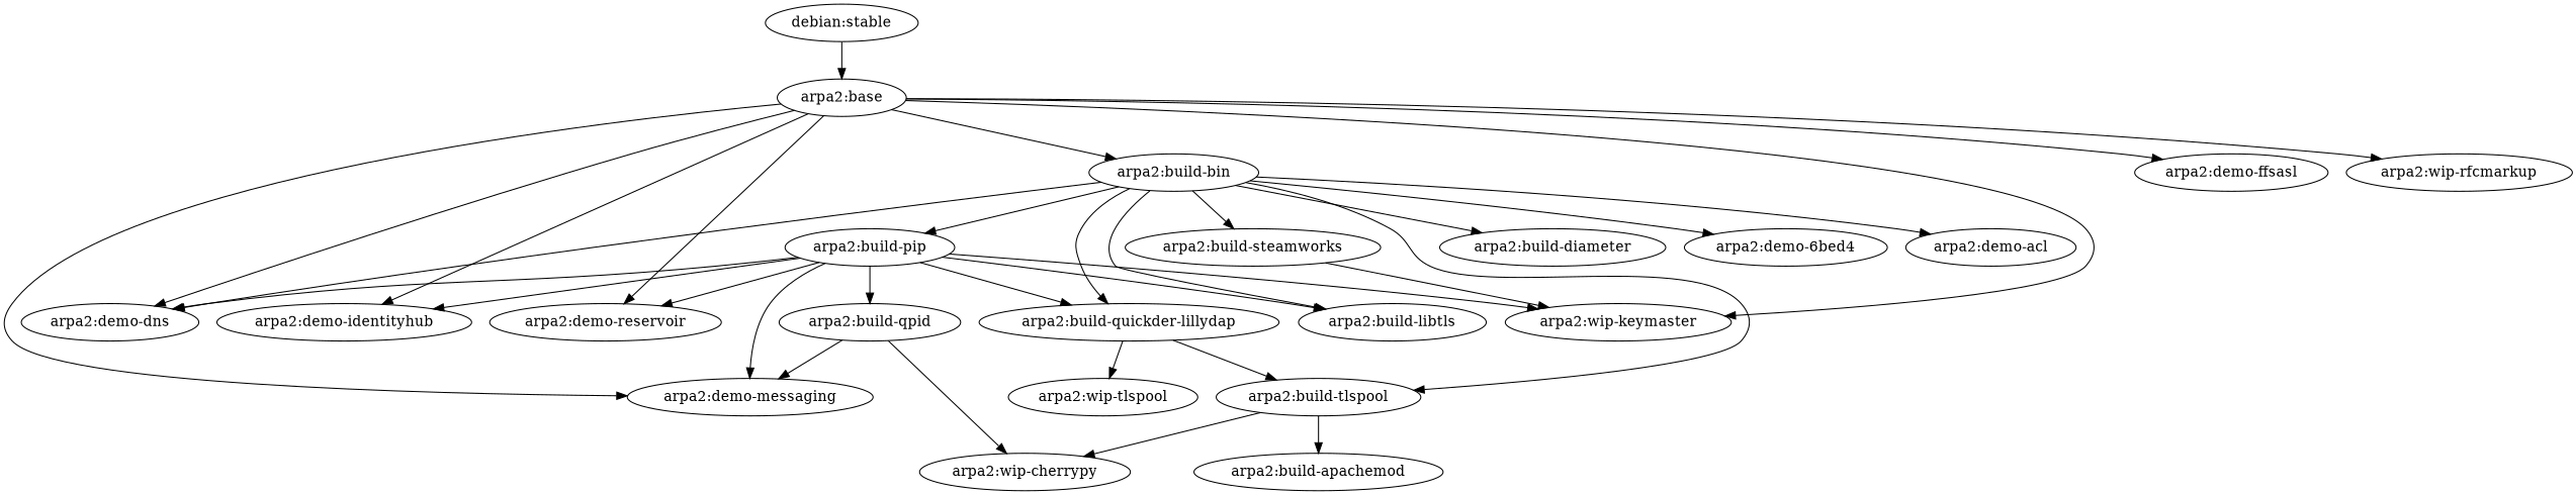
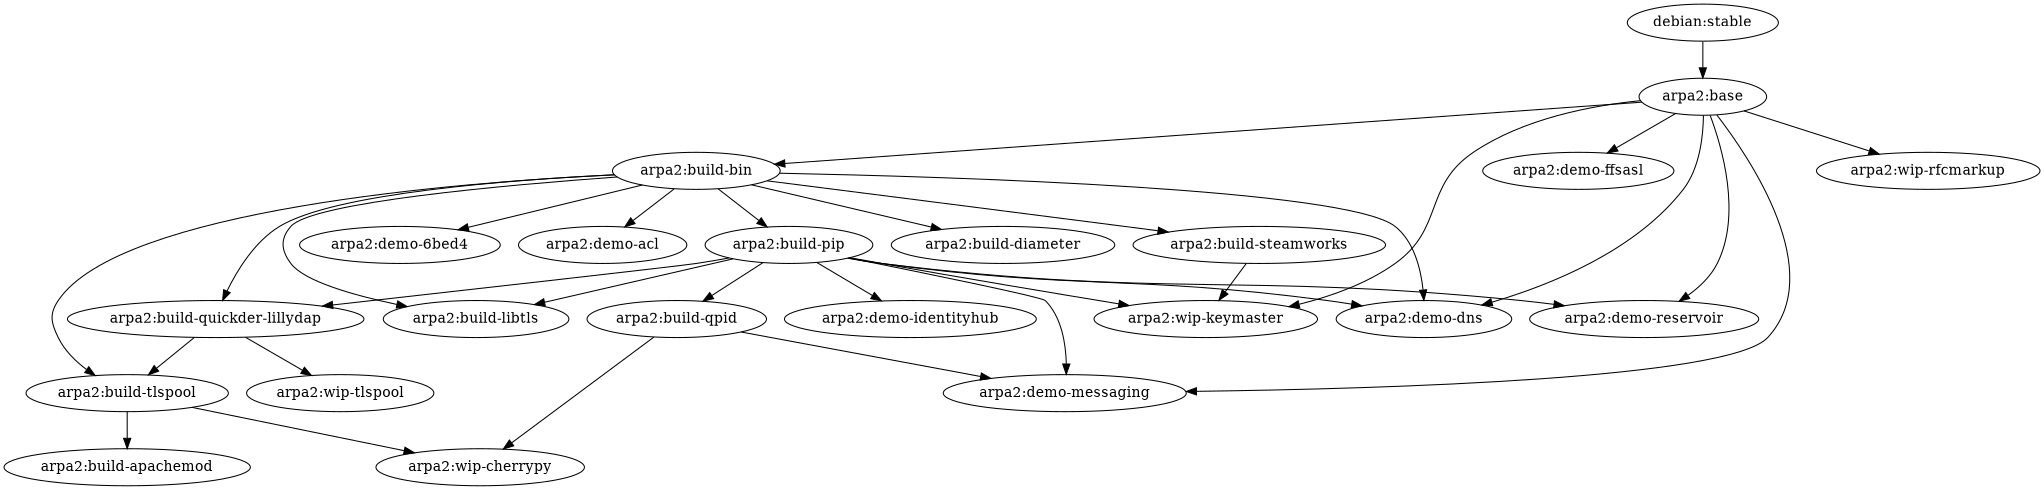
  digraph {
    "debian:stable"
    "arpa2:base"
    "arpa2:build-bin"
    "arpa2:demo-dns"
    "arpa2:demo-ffsasl"
    "arpa2:demo-identityhub"
    "arpa2:demo-messaging"
    "arpa2:demo-reservoir"
    "arpa2:wip-keymaster"
    "arpa2:wip-rfcmarkup"
    "arpa2:build-tlspool"
    "arpa2:build-diameter"
    "arpa2:build-pip"
    "arpa2:build-libtls"
    "arpa2:build-quickder-lillydap"
    "arpa2:build-steamworks"
    "arpa2:demo-6bed4"
    "arpa2:demo-acl"
    "arpa2:build-apachemod"
    "arpa2:wip-cherrypy"
    "arpa2:build-qpid"
    "arpa2:wip-tlspool"
    "debian:stable" -> "arpa2:base"
    "arpa2:base" -> "arpa2:build-bin"
    "arpa2:base" -> "arpa2:demo-dns"
    "arpa2:base" -> "arpa2:demo-ffsasl"
-   "arpa2:base" -> "arpa2:demo-identityhub"
    "arpa2:base" -> "arpa2:demo-messaging"
    "arpa2:base" -> "arpa2:demo-reservoir"
    "arpa2:base" -> "arpa2:wip-keymaster"
    "arpa2:base" -> "arpa2:wip-rfcmarkup"
    "arpa2:build-bin" -> "arpa2:demo-dns"
    "arpa2:build-bin" -> "arpa2:build-tlspool"
    "arpa2:build-bin" -> "arpa2:build-diameter"
    "arpa2:build-bin" -> "arpa2:build-pip"
    "arpa2:build-bin" -> "arpa2:build-libtls"
    "arpa2:build-bin" -> "arpa2:build-quickder-lillydap"
    "arpa2:build-bin" -> "arpa2:build-steamworks"
    "arpa2:build-bin" -> "arpa2:demo-6bed4"
    "arpa2:build-bin" -> "arpa2:demo-acl"
    "arpa2:build-tlspool" -> "arpa2:build-apachemod"
    "arpa2:build-tlspool" -> "arpa2:wip-cherrypy"
    "arpa2:build-pip" -> "arpa2:demo-dns"
    "arpa2:build-pip" -> "arpa2:demo-identityhub"
    "arpa2:build-pip" -> "arpa2:demo-messaging"
    "arpa2:build-pip" -> "arpa2:demo-reservoir"
    "arpa2:build-pip" -> "arpa2:wip-keymaster"
    "arpa2:build-pip" -> "arpa2:build-libtls"
    "arpa2:build-pip" -> "arpa2:build-quickder-lillydap"
    "arpa2:build-pip" -> "arpa2:build-qpid"
    "arpa2:build-quickder-lillydap" -> "arpa2:build-tlspool"
    "arpa2:build-quickder-lillydap" -> "arpa2:wip-tlspool"
    "arpa2:build-steamworks" -> "arpa2:wip-keymaster"
    "arpa2:build-qpid" -> "arpa2:demo-messaging"
    "arpa2:build-qpid" -> "arpa2:wip-cherrypy"
  }
